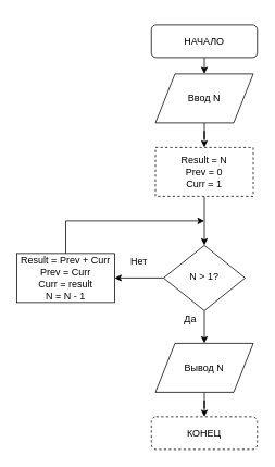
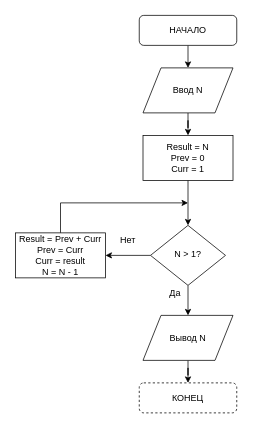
  <mxCell id="0" />
  <mxCell id="1" parent="0" />
  <mxCell id="2" value="" style="edgeStyle=orthogonalEdgeStyle;rounded=0;orthogonalLoop=1;jettySize=auto;html=1;" edge="1" parent="1" source="4" target="15"><mxGeometry relative="1" as="geometry" /></mxCell>
  <mxCell id="3" value="" style="edgeStyle=orthogonalEdgeStyle;rounded=0;orthogonalLoop=1;jettySize=auto;html=1;" edge="1" parent="1" source="4" target="8"><mxGeometry relative="1" as="geometry" /></mxCell>
  <mxCell id="4" value="N &amp;gt; 1?" style="rhombus;whiteSpace=wrap;html=1;shadow=0;fontFamily=Helvetica;fontSize=12;align=center;strokeWidth=1;spacing=6;spacingTop=-4;" parent="1" vertex="1"><mxGeometry x="200" y="300" width="100" height="80" as="geometry" /></mxCell>
  <mxCell id="5" style="edgeStyle=orthogonalEdgeStyle;rounded=0;orthogonalLoop=1;jettySize=auto;html=1;exitX=0.5;exitY=1;exitDx=0;exitDy=0;" edge="1" parent="1" source="6" target="10"><mxGeometry relative="1" as="geometry" /></mxCell>
  <mxCell id="6" value="Ввод N" style="shape=parallelogram;perimeter=parallelogramPerimeter;whiteSpace=wrap;html=1;" vertex="1" parent="1"><mxGeometry x="190" y="90" width="120" height="60" as="geometry" /></mxCell>
  <mxCell id="7" value="" style="edgeStyle=orthogonalEdgeStyle;rounded=0;orthogonalLoop=1;jettySize=auto;html=1;" edge="1" parent="1" source="8" target="11"><mxGeometry relative="1" as="geometry" /></mxCell>
  <mxCell id="8" value="Вывод N" style="shape=parallelogram;perimeter=parallelogramPerimeter;whiteSpace=wrap;html=1;" vertex="1" parent="1"><mxGeometry x="190" y="420" width="120" height="60" as="geometry" /></mxCell>
  <mxCell id="9" style="edgeStyle=orthogonalEdgeStyle;rounded=0;orthogonalLoop=1;jettySize=auto;html=1;exitX=0.5;exitY=1;exitDx=0;exitDy=0;entryX=0.5;entryY=0;entryDx=0;entryDy=0;" edge="1" parent="1" source="10" target="4"><mxGeometry relative="1" as="geometry" /></mxCell>
- <mxCell id="10" value="Result = N&lt;br&gt;Prev = 0&lt;br&gt;Curr = 1" style="rounded=0;whiteSpace=wrap;html=1;dashed=1;" vertex="1" parent="1"><mxGeometry x="190" y="180" width="120" height="60" as="geometry" /></mxCell>
+ <mxCell id="10" value="Result = N&lt;br&gt;Prev = 0&lt;br&gt;Curr = 1" style="rounded=0;whiteSpace=wrap;html=1;" vertex="1" parent="1"><mxGeometry x="190" y="180" width="120" height="60" as="geometry" /></mxCell>
  <mxCell id="11" value="КОНЕЦ" style="rounded=1;whiteSpace=wrap;html=1;dashed=1;" vertex="1" parent="1"><mxGeometry x="185" y="510" width="130" height="40" as="geometry" /></mxCell>
  <mxCell id="12" style="edgeStyle=orthogonalEdgeStyle;rounded=0;orthogonalLoop=1;jettySize=auto;html=1;exitX=0.5;exitY=1;exitDx=0;exitDy=0;entryX=0.5;entryY=0;entryDx=0;entryDy=0;" edge="1" parent="1" source="13" target="6"><mxGeometry relative="1" as="geometry" /></mxCell>
- <mxCell id="13" value="НАЧАЛО" style="rounded=1;whiteSpace=wrap;html=1;" vertex="1" parent="1"><mxGeometry x="185" y="30" width="130" height="40" as="geometry" /></mxCell>
+ <mxCell id="13" value="НАЧАЛО" style="rounded=1;whiteSpace=wrap;html=1;" vertex="1" parent="1"><mxGeometry x="185" y="20" width="130" height="40" as="geometry" /></mxCell>
  <mxCell id="14" style="edgeStyle=orthogonalEdgeStyle;rounded=0;orthogonalLoop=1;jettySize=auto;html=1;exitX=0.5;exitY=0;exitDx=0;exitDy=0;" edge="1" parent="1" source="15"><mxGeometry relative="1" as="geometry"><mxPoint x="250" y="270" as="targetPoint" /><Array as="points"><mxPoint x="80" y="270" /></Array></mxGeometry></mxCell>
  <mxCell id="15" value="Result = Prev + Curr&lt;br&gt;Prev = Curr&lt;br&gt;Curr = result&lt;br&gt;N = N - 1" style="rounded=0;whiteSpace=wrap;html=1;" vertex="1" parent="1"><mxGeometry x="20" y="310" width="120" height="60" as="geometry" /></mxCell>
  <mxCell id="16" value="Нет" style="text;html=1;strokeColor=none;fillColor=none;align=center;verticalAlign=middle;whiteSpace=wrap;rounded=0;" vertex="1" parent="1"><mxGeometry x="150" y="310" width="40" height="20" as="geometry" /></mxCell>
  <mxCell id="17" value="Да" style="text;html=1;strokeColor=none;fillColor=none;align=center;verticalAlign=middle;whiteSpace=wrap;rounded=0;" vertex="1" parent="1"><mxGeometry x="213" y="380" width="40" height="20" as="geometry" /></mxCell>
